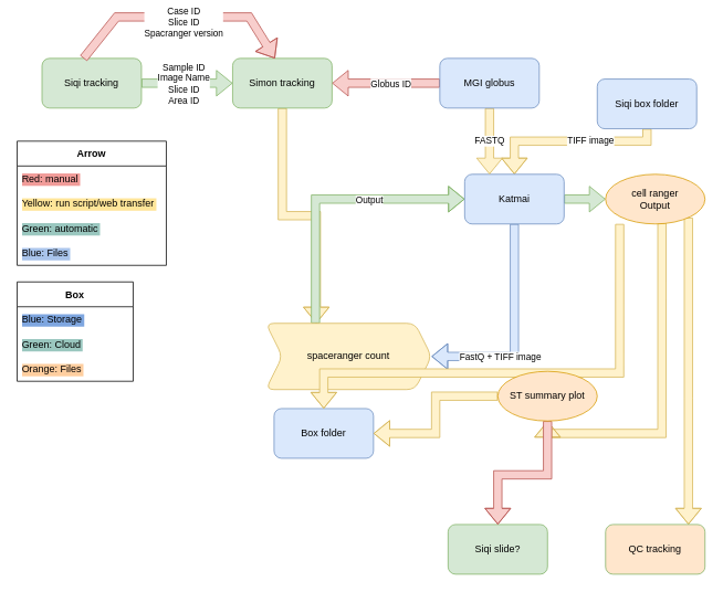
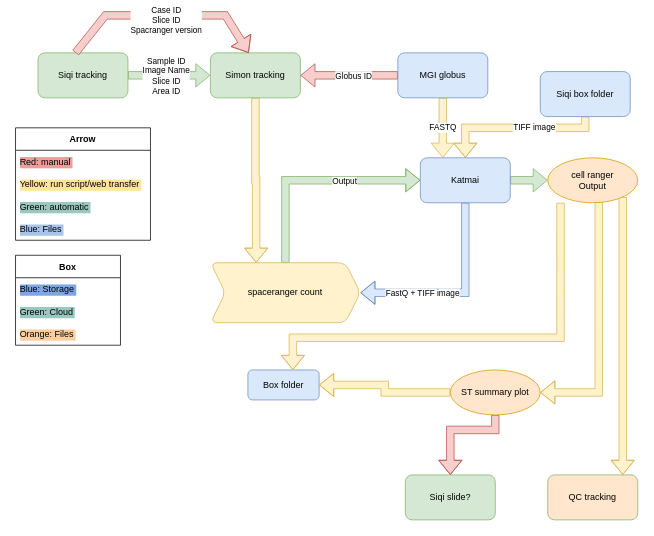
  <mxCell id="0" />
  <mxCell id="1" parent="0" />
  <mxCell id="2" value="" style="edgeStyle=orthogonalEdgeStyle;rounded=0;orthogonalLoop=1;jettySize=auto;html=1;strokeColor=#82b366;shape=flexArrow;fillColor=#d5e8d4;" parent="1" source="4" target="6" edge="1"><mxGeometry relative="1" as="geometry" /></mxCell>
  <mxCell id="3" value="Sample ID&lt;br&gt;Image Name&lt;br&gt;Slice ID&lt;br&gt;Area ID" style="edgeLabel;html=1;align=center;verticalAlign=middle;resizable=0;points=[];" parent="2" vertex="1" connectable="0"><mxGeometry x="-0.345" y="-4" relative="1" as="geometry"><mxPoint x="14" y="-4" as="offset" /></mxGeometry></mxCell>
  <mxCell id="4" value="Siqi tracking" style="rounded=1;whiteSpace=wrap;html=1;fillColor=#d5e8d4;strokeColor=#82b366;" parent="1" vertex="1"><mxGeometry x="50" y="70" width="120" height="60" as="geometry" /></mxCell>
  <mxCell id="5" value="" style="edgeStyle=orthogonalEdgeStyle;rounded=0;orthogonalLoop=1;jettySize=auto;html=1;strokeColor=#d6b656;entryX=0.305;entryY=0;entryDx=0;entryDy=0;entryPerimeter=0;shape=flexArrow;fillColor=#fff2cc;" parent="1" source="6" target="9" edge="1"><mxGeometry relative="1" as="geometry" /></mxCell>
  <mxCell id="6" value="Simon tracking" style="whiteSpace=wrap;html=1;rounded=1;fillColor=#d5e8d4;strokeColor=#82b366;" parent="1" vertex="1"><mxGeometry x="280" y="70" width="120" height="60" as="geometry" /></mxCell>
  <mxCell id="7" style="edgeStyle=orthogonalEdgeStyle;shape=flexArrow;curved=1;rounded=0;orthogonalLoop=1;jettySize=auto;html=1;entryX=0;entryY=0.5;entryDx=0;entryDy=0;strokeColor=#82b366;fillColor=#d5e8d4;" parent="1" source="9" target="15" edge="1"><mxGeometry relative="1" as="geometry"><Array as="points"><mxPoint x="380" y="240" /></Array></mxGeometry></mxCell>
  <mxCell id="8" value="Output" style="edgeLabel;html=1;align=center;verticalAlign=middle;resizable=0;points=[];" parent="7" vertex="1" connectable="0"><mxGeometry x="0.297" y="-1" relative="1" as="geometry"><mxPoint as="offset" /></mxGeometry></mxCell>
- <mxCell id="9" value="spaceranger count" style="shape=step;perimeter=stepPerimeter;whiteSpace=wrap;html=1;fixedSize=1;rounded=1;fillColor=#fff2cc;strokeColor=#d6b656;" parent="1" vertex="1"><mxGeometry x="320" y="390" width="200" height="80" as="geometry" /></mxCell>
+ <mxCell id="9" value="spaceranger count" style="shape=step;perimeter=stepPerimeter;whiteSpace=wrap;html=1;fixedSize=1;rounded=1;fillColor=#fff2cc;strokeColor=#d6b656;" parent="1" vertex="1"><mxGeometry x="280" y="350" width="200" height="80" as="geometry" /></mxCell>
  <mxCell id="10" value="TIFF image" style="edgeStyle=orthogonalEdgeStyle;rounded=0;orthogonalLoop=1;jettySize=auto;html=1;exitX=0.5;exitY=1;exitDx=0;exitDy=0;strokeColor=#d6b656;shape=flexArrow;fillColor=#fff2cc;" parent="1" source="11" target="15" edge="1"><mxGeometry x="-0.231" relative="1" as="geometry"><Array as="points"><mxPoint x="780" y="170" /><mxPoint x="620" y="170" /></Array><mxPoint as="offset" /></mxGeometry></mxCell>
  <mxCell id="11" value="Siqi box folder" style="rounded=1;whiteSpace=wrap;html=1;fillColor=#dae8fc;strokeColor=#6c8ebf;" parent="1" vertex="1"><mxGeometry x="720" y="95" width="120" height="60" as="geometry" /></mxCell>
  <mxCell id="12" style="edgeStyle=orthogonalEdgeStyle;shape=flexArrow;curved=1;rounded=0;orthogonalLoop=1;jettySize=auto;html=1;exitX=0.5;exitY=1;exitDx=0;exitDy=0;entryX=1;entryY=0.5;entryDx=0;entryDy=0;strokeColor=#6c8ebf;fillColor=#dae8fc;" parent="1" source="15" target="9" edge="1"><mxGeometry relative="1" as="geometry" /></mxCell>
  <mxCell id="13" value="FastQ + TIFF image" style="edgeLabel;html=1;align=center;verticalAlign=middle;resizable=0;points=[];" parent="12" vertex="1" connectable="0"><mxGeometry x="0.369" y="4" relative="1" as="geometry"><mxPoint y="-4" as="offset" /></mxGeometry></mxCell>
  <mxCell id="14" value="" style="edgeStyle=orthogonalEdgeStyle;shape=flexArrow;curved=1;rounded=0;orthogonalLoop=1;jettySize=auto;html=1;strokeColor=#82b366;exitX=1;exitY=0.5;exitDx=0;exitDy=0;fillColor=#d5e8d4;" parent="1" source="15" target="26" edge="1"><mxGeometry relative="1" as="geometry" /></mxCell>
  <mxCell id="15" value="Katmai" style="whiteSpace=wrap;html=1;rounded=1;fillColor=#dae8fc;strokeColor=#6c8ebf;" parent="1" vertex="1"><mxGeometry x="560" y="210" width="120" height="60" as="geometry" /></mxCell>
  <mxCell id="16" value="FASTQ" style="edgeStyle=orthogonalEdgeStyle;rounded=0;orthogonalLoop=1;jettySize=auto;html=1;entryX=0.25;entryY=0;entryDx=0;entryDy=0;strokeColor=#d6b656;shape=flexArrow;fillColor=#fff2cc;" parent="1" source="19" target="15" edge="1"><mxGeometry relative="1" as="geometry"><mxPoint x="580" y="190" as="targetPoint" /></mxGeometry></mxCell>
  <mxCell id="17" style="edgeStyle=orthogonalEdgeStyle;curved=1;rounded=0;orthogonalLoop=1;jettySize=auto;html=1;strokeColor=#b85450;shape=flexArrow;fillColor=#f8cecc;" parent="1" source="19" target="6" edge="1"><mxGeometry relative="1" as="geometry" /></mxCell>
  <mxCell id="18" value="Globus ID" style="edgeLabel;html=1;align=center;verticalAlign=middle;resizable=0;points=[];" parent="17" vertex="1" connectable="0"><mxGeometry x="0.277" y="1" relative="1" as="geometry"><mxPoint x="23" y="-1" as="offset" /></mxGeometry></mxCell>
  <mxCell id="19" value="MGI globus" style="whiteSpace=wrap;html=1;rounded=1;fillColor=#dae8fc;strokeColor=#6c8ebf;" parent="1" vertex="1"><mxGeometry x="530" y="70" width="120" height="60" as="geometry" /></mxCell>
  <mxCell id="20" value="" style="curved=1;endArrow=classic;html=1;rounded=0;entryX=0.425;entryY=0;entryDx=0;entryDy=0;entryPerimeter=0;strokeColor=#b85450;shape=flexArrow;fillColor=#f8cecc;" parent="1" target="6" edge="1"><mxGeometry width="50" height="50" relative="1" as="geometry"><mxPoint x="100" y="70" as="sourcePoint" /><mxPoint x="150" y="20" as="targetPoint" /><Array as="points"><mxPoint x="140" y="20" /><mxPoint x="300" y="20" /></Array></mxGeometry></mxCell>
  <mxCell id="21" value="Case ID&lt;br&gt;Slice ID&lt;br&gt;Spacranger version" style="edgeLabel;html=1;align=center;verticalAlign=middle;resizable=0;points=[];" parent="20" vertex="1" connectable="0"><mxGeometry x="-0.204" y="-3" relative="1" as="geometry"><mxPoint x="32" y="3" as="offset" /></mxGeometry></mxCell>
- <mxCell id="22" value="Box folder" style="whiteSpace=wrap;html=1;rounded=1;fillColor=#dae8fc;strokeColor=#6c8ebf;" parent="1" vertex="1"><mxGeometry x="330" y="493" width="120" height="60" as="geometry" /></mxCell>
+ <mxCell id="22" value="Box folder" style="whiteSpace=wrap;html=1;rounded=1;fillColor=#dae8fc;strokeColor=#6c8ebf;" parent="1" vertex="1"><mxGeometry x="330" y="493" width="95" height="40" as="geometry" /></mxCell>
  <mxCell id="23" value="" style="edgeStyle=orthogonalEdgeStyle;shape=flexArrow;curved=1;rounded=0;orthogonalLoop=1;jettySize=auto;html=1;strokeColor=#d6b656;exitX=0.567;exitY=0.983;exitDx=0;exitDy=0;exitPerimeter=0;fillColor=#fff2cc;" parent="1" source="26" target="30" edge="1"><mxGeometry relative="1" as="geometry"><Array as="points"><mxPoint x="798" y="523" /></Array></mxGeometry></mxCell>
  <mxCell id="24" value="" style="edgeStyle=orthogonalEdgeStyle;shape=flexArrow;curved=1;rounded=0;orthogonalLoop=1;jettySize=auto;html=1;strokeColor=#d6b656;fillColor=#fff2cc;" parent="1" source="26" target="31" edge="1"><mxGeometry relative="1" as="geometry"><Array as="points"><mxPoint x="830" y="480" /><mxPoint x="830" y="480" /></Array></mxGeometry></mxCell>
  <mxCell id="25" style="edgeStyle=orthogonalEdgeStyle;shape=flexArrow;curved=1;rounded=0;orthogonalLoop=1;jettySize=auto;html=1;strokeColor=#d6b656;exitX=0.142;exitY=1;exitDx=0;exitDy=0;exitPerimeter=0;fillColor=#fff2cc;" parent="1" source="26" target="22" edge="1"><mxGeometry relative="1" as="geometry"><Array as="points"><mxPoint x="747" y="450" /><mxPoint x="390" y="450" /></Array></mxGeometry></mxCell>
  <mxCell id="26" value="cell ranger &lt;br&gt;Output" style="ellipse;whiteSpace=wrap;html=1;fillColor=#ffe6cc;strokeColor=#d79b00;" parent="1" vertex="1"><mxGeometry x="730" y="210" width="120" height="60" as="geometry" /></mxCell>
  <mxCell id="27" value="Siqi slide?" style="whiteSpace=wrap;html=1;rounded=1;fillColor=#d5e8d4;strokeColor=#82b366;" parent="1" vertex="1"><mxGeometry x="540" y="633" width="120" height="60" as="geometry" /></mxCell>
  <mxCell id="28" value="" style="edgeStyle=orthogonalEdgeStyle;shape=flexArrow;curved=1;rounded=0;orthogonalLoop=1;jettySize=auto;html=1;strokeColor=#b85450;exitX=0.5;exitY=1;exitDx=0;exitDy=0;fillColor=#f8cecc;" parent="1" source="30" target="27" edge="1"><mxGeometry relative="1" as="geometry"><Array as="points"><mxPoint x="660" y="573" /><mxPoint x="600" y="573" /></Array></mxGeometry></mxCell>
  <mxCell id="29" style="edgeStyle=orthogonalEdgeStyle;shape=flexArrow;curved=1;rounded=0;orthogonalLoop=1;jettySize=auto;html=1;exitX=0;exitY=0.5;exitDx=0;exitDy=0;strokeColor=#d6b656;fillColor=#fff2cc;" parent="1" source="30" target="22" edge="1"><mxGeometry relative="1" as="geometry" /></mxCell>
- <mxCell id="30" value="ST summary plot" style="ellipse;whiteSpace=wrap;html=1;rounded=1;fillColor=#ffe6cc;strokeColor=#d79b00;" parent="1" vertex="1"><mxGeometry x="600" y="448" width="120" height="60" as="geometry" /></mxCell>
+ <mxCell id="30" value="ST summary plot" style="ellipse;whiteSpace=wrap;html=1;rounded=1;fillColor=#ffe6cc;strokeColor=#d79b00;" parent="1" vertex="1"><mxGeometry x="600" y="493" width="120" height="60" as="geometry" /></mxCell>
  <mxCell id="31" value="QC tracking" style="whiteSpace=wrap;html=1;rounded=1;fillColor=#ffe6cc;strokeColor=#82b366;" parent="1" vertex="1"><mxGeometry x="730" y="633" width="120" height="60" as="geometry" /></mxCell>
  <mxCell id="32" value="Arrow" style="swimlane;fontStyle=1;childLayout=stackLayout;horizontal=1;startSize=30;horizontalStack=0;resizeParent=1;resizeParentMax=0;resizeLast=0;collapsible=1;marginBottom=0;" vertex="1" parent="1"><mxGeometry x="20" y="170" width="180" height="150" as="geometry" /></mxCell>
  <mxCell id="33" value="Red: manual" style="text;strokeColor=none;fillColor=none;align=left;verticalAlign=middle;spacingLeft=4;spacingRight=4;overflow=hidden;points=[[0,0.5],[1,0.5]];portConstraint=eastwest;rotatable=0;labelBackgroundColor=#F19C99;" vertex="1" parent="32"><mxGeometry y="30" width="180" height="30" as="geometry" /></mxCell>
  <mxCell id="34" value="Yellow: run script/web transfer" style="text;strokeColor=none;fillColor=none;align=left;verticalAlign=middle;spacingLeft=4;spacingRight=4;overflow=hidden;points=[[0,0.5],[1,0.5]];portConstraint=eastwest;rotatable=0;labelBackgroundColor=#FFE599;" vertex="1" parent="32"><mxGeometry y="60" width="180" height="30" as="geometry" /></mxCell>
  <mxCell id="35" value="Green: automatic" style="text;strokeColor=none;fillColor=none;align=left;verticalAlign=middle;spacingLeft=4;spacingRight=4;overflow=hidden;points=[[0,0.5],[1,0.5]];portConstraint=eastwest;rotatable=0;labelBackgroundColor=#9AC7BF;" vertex="1" parent="32"><mxGeometry y="90" width="180" height="30" as="geometry" /></mxCell>
  <mxCell id="36" value="Blue: Files" style="text;strokeColor=none;fillColor=none;align=left;verticalAlign=middle;spacingLeft=4;spacingRight=4;overflow=hidden;points=[[0,0.5],[1,0.5]];portConstraint=eastwest;rotatable=0;labelBackgroundColor=#A9C4EB;" vertex="1" parent="32"><mxGeometry y="120" width="180" height="30" as="geometry" /></mxCell>
  <mxCell id="37" value="Box" style="swimlane;fontStyle=1;childLayout=stackLayout;horizontal=1;startSize=30;horizontalStack=0;resizeParent=1;resizeParentMax=0;resizeLast=0;collapsible=1;marginBottom=0;" vertex="1" parent="1"><mxGeometry x="20" y="340" width="140" height="120" as="geometry" /></mxCell>
  <mxCell id="38" value="Blue: Storage" style="text;strokeColor=none;fillColor=none;align=left;verticalAlign=middle;spacingLeft=4;spacingRight=4;overflow=hidden;points=[[0,0.5],[1,0.5]];portConstraint=eastwest;rotatable=0;labelBackgroundColor=#7EA6E0;" vertex="1" parent="37"><mxGeometry y="30" width="140" height="30" as="geometry" /></mxCell>
  <mxCell id="39" value="Green: Cloud" style="text;strokeColor=none;fillColor=none;align=left;verticalAlign=middle;spacingLeft=4;spacingRight=4;overflow=hidden;points=[[0,0.5],[1,0.5]];portConstraint=eastwest;rotatable=0;labelBackgroundColor=#9AC7BF;" vertex="1" parent="37"><mxGeometry y="60" width="140" height="30" as="geometry" /></mxCell>
  <mxCell id="40" value="Orange: Files" style="text;strokeColor=none;fillColor=none;align=left;verticalAlign=middle;spacingLeft=4;spacingRight=4;overflow=hidden;points=[[0,0.5],[1,0.5]];portConstraint=eastwest;rotatable=0;labelBackgroundColor=#FFCE9F;" vertex="1" parent="37"><mxGeometry y="90" width="140" height="30" as="geometry" /></mxCell>
